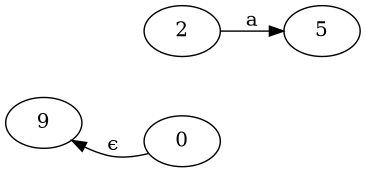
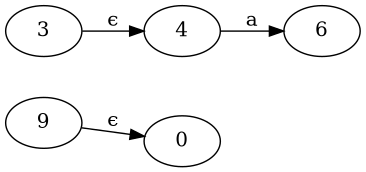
  digraph {
    rankdir=LR
    n1 [label=9]
    0
-   4 [label=2]
-   5
-   0 -> n1 [label="ϵ"]
+   3
+   4
+   5 [label=6]
+   n1 -> 0 [label="ϵ"]
+   3 -> 4 [label="ϵ"]
    4 -> 5 [label=a]
  }
